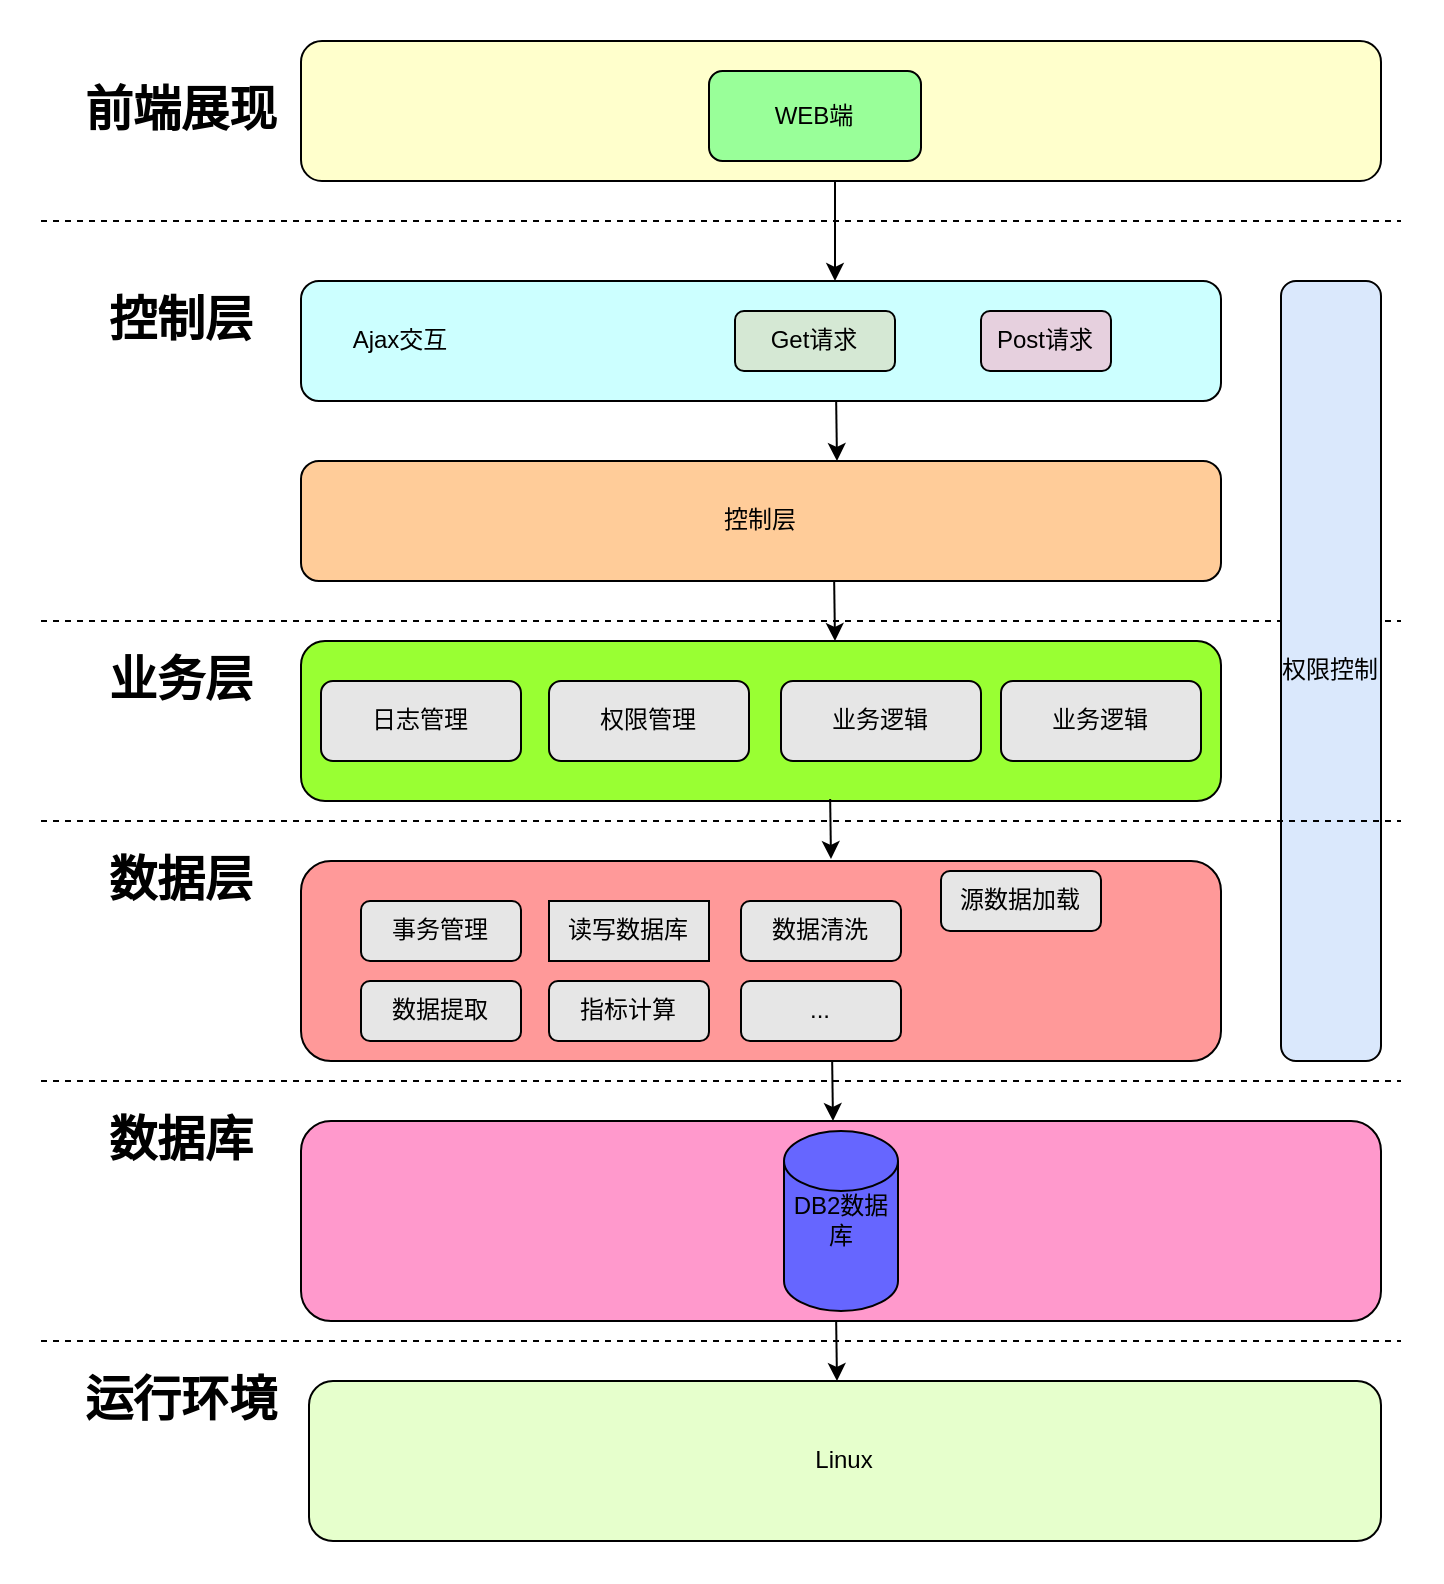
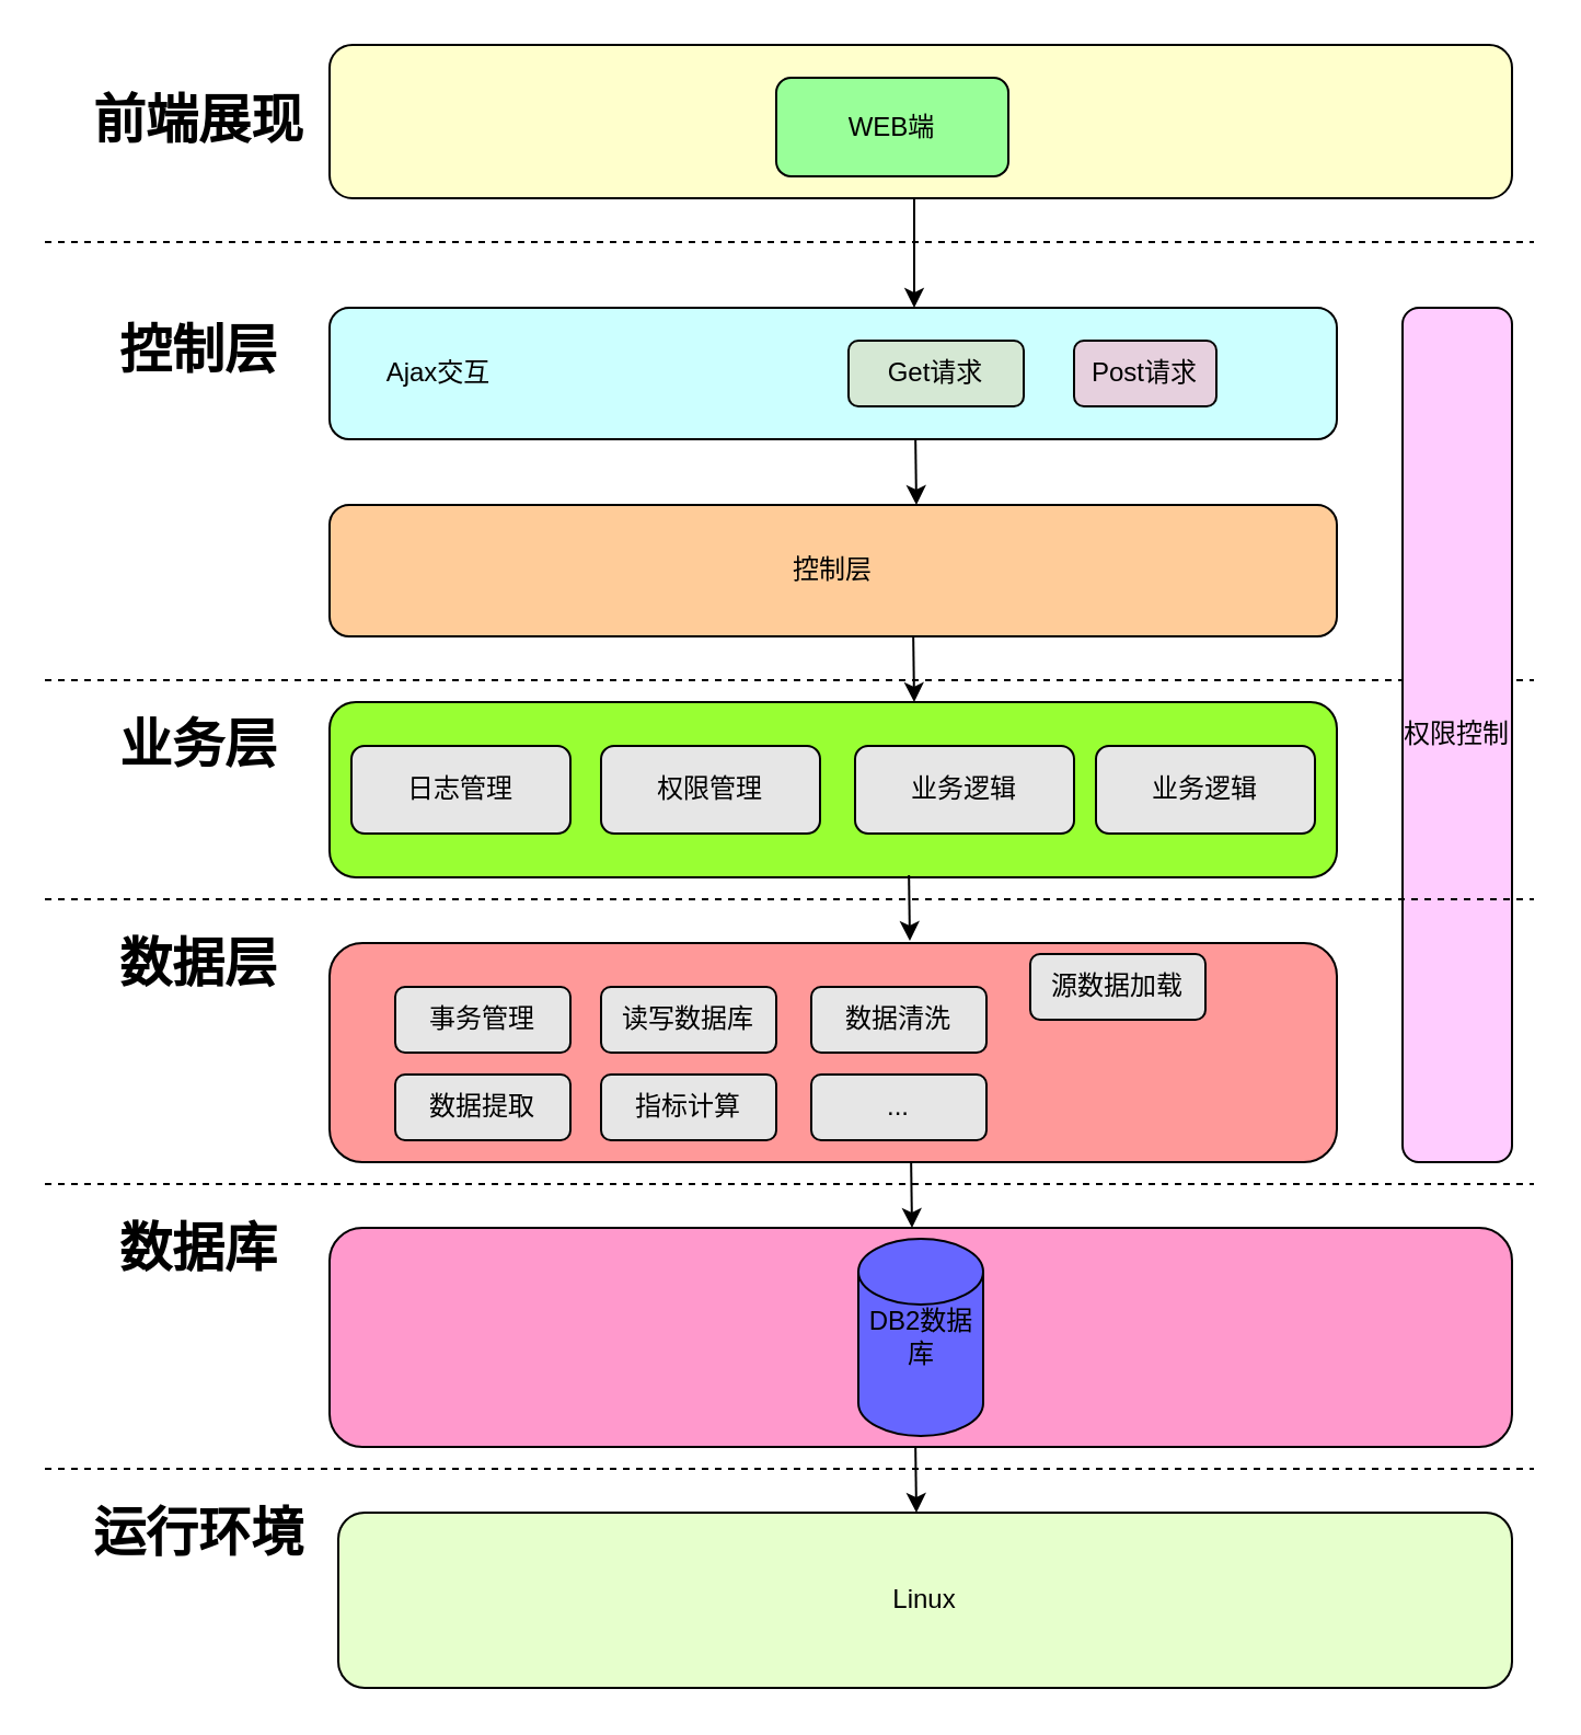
  <mxCell id="0" />
  <mxCell id="1" parent="0" />
  <mxCell id="2" value="" style="rounded=1;whiteSpace=wrap;html=1;fillColor=#FFFFCC;" parent="1" vertex="1"><mxGeometry x="150" y="20" width="540" height="70" as="geometry" /></mxCell>
  <mxCell id="3" value="" style="endArrow=none;dashed=1;html=1;" parent="1" edge="1"><mxGeometry width="50" height="50" relative="1" as="geometry"><mxPoint x="20" y="110" as="sourcePoint" /><mxPoint x="700" y="110" as="targetPoint" /><Array as="points"><mxPoint x="370" y="110" /></Array></mxGeometry></mxCell>
  <mxCell id="4" value="前端展现" style="text;strokeColor=none;fillColor=none;html=1;fontSize=24;fontStyle=1;verticalAlign=middle;align=center;" vertex="1" parent="1"><mxGeometry x="40" y="35" width="100" height="40" as="geometry" /></mxCell>
  <mxCell id="5" value="WEB端" style="rounded=1;whiteSpace=wrap;html=1;fillColor=#99FF99;" vertex="1" parent="1"><mxGeometry x="354" y="35" width="106" height="45" as="geometry" /></mxCell>
  <mxCell id="6" value="" style="rounded=1;whiteSpace=wrap;html=1;fillColor=#CCFFFF;" vertex="1" parent="1"><mxGeometry x="150" y="140" width="460" height="60" as="geometry" /></mxCell>
  <mxCell id="7" value="Ajax交互" style="text;html=1;strokeColor=none;fillColor=none;align=center;verticalAlign=middle;whiteSpace=wrap;rounded=0;" vertex="1" parent="1"><mxGeometry x="170" y="160" width="60" height="20" as="geometry" /></mxCell>
- <mxCell id="8" value="Get请求" style="rounded=1;whiteSpace=wrap;html=1;fillColor=#D5E8D4;" vertex="1" parent="1"><mxGeometry x="367" y="155" width="80" height="30" as="geometry" /></mxCell>
+ <mxCell id="8" value="Get请求" style="rounded=1;whiteSpace=wrap;html=1;fillColor=#D5E8D4;" vertex="1" parent="1"><mxGeometry x="387" y="155" width="80" height="30" as="geometry" /></mxCell>
  <mxCell id="9" value="Post请求" style="rounded=1;whiteSpace=wrap;html=1;fillColor=#E6D0DE;" vertex="1" parent="1"><mxGeometry x="490" y="155" width="65" height="30" as="geometry" /></mxCell>
  <mxCell id="10" value="" style="endArrow=none;dashed=1;html=1;" edge="1" parent="1"><mxGeometry width="50" height="50" relative="1" as="geometry"><mxPoint x="20" y="310" as="sourcePoint" /><mxPoint x="700" y="310" as="targetPoint" /></mxGeometry></mxCell>
  <mxCell id="11" value="控制层" style="text;strokeColor=none;fillColor=none;html=1;fontSize=24;fontStyle=1;verticalAlign=middle;align=center;" vertex="1" parent="1"><mxGeometry x="40" y="140" width="100" height="40" as="geometry" /></mxCell>
  <mxCell id="12" value="" style="endArrow=classic;html=1;" edge="1" parent="1"><mxGeometry width="50" height="50" relative="1" as="geometry"><mxPoint x="417" y="90" as="sourcePoint" /><mxPoint x="417" y="140" as="targetPoint" /></mxGeometry></mxCell>
  <mxCell id="13" value="控制层" style="rounded=1;whiteSpace=wrap;html=1;fillColor=#FFCC99;" vertex="1" parent="1"><mxGeometry x="150" y="230" width="460" height="60" as="geometry" /></mxCell>
  <mxCell id="14" value="" style="endArrow=classic;html=1;" edge="1" parent="1"><mxGeometry width="50" height="50" relative="1" as="geometry"><mxPoint x="417.58" y="200" as="sourcePoint" /><mxPoint x="418" y="230" as="targetPoint" /></mxGeometry></mxCell>
  <mxCell id="15" value="业务层" style="text;strokeColor=none;fillColor=none;html=1;fontSize=24;fontStyle=1;verticalAlign=middle;align=center;" vertex="1" parent="1"><mxGeometry x="40" y="320" width="100" height="40" as="geometry" /></mxCell>
- <mxCell id="16" value="权限控制" style="rounded=1;whiteSpace=wrap;html=1;fillColor=#dae8fc;" vertex="1" parent="1"><mxGeometry x="640" y="140" width="50" height="390" as="geometry" /></mxCell>
+ <mxCell id="16" value="权限控制" style="rounded=1;whiteSpace=wrap;html=1;fillColor=#FFCCFF;" vertex="1" parent="1"><mxGeometry x="640" y="140" width="50" height="390" as="geometry" /></mxCell>
  <mxCell id="17" value="" style="rounded=1;whiteSpace=wrap;html=1;fillColor=#99FF33;" vertex="1" parent="1"><mxGeometry x="150" y="320" width="460" height="80" as="geometry" /></mxCell>
  <mxCell id="18" value="" style="endArrow=none;dashed=1;html=1;" edge="1" parent="1"><mxGeometry width="50" height="50" relative="1" as="geometry"><mxPoint x="20" y="410" as="sourcePoint" /><mxPoint x="700" y="410" as="targetPoint" /></mxGeometry></mxCell>
  <mxCell id="19" value="数据层" style="text;strokeColor=none;fillColor=none;html=1;fontSize=24;fontStyle=1;verticalAlign=middle;align=center;" vertex="1" parent="1"><mxGeometry x="40" y="420" width="100" height="40" as="geometry" /></mxCell>
  <mxCell id="20" value="" style="rounded=1;whiteSpace=wrap;html=1;fillColor=#FF9999;" vertex="1" parent="1"><mxGeometry x="150" y="430" width="460" height="100" as="geometry" /></mxCell>
  <mxCell id="21" value="事务管理" style="rounded=1;whiteSpace=wrap;html=1;fillColor=#E6E6E6;" vertex="1" parent="1"><mxGeometry x="180" y="450" width="80" height="30" as="geometry" /></mxCell>
- <mxCell id="22" value="读写数据库" style="whiteSpace=wrap;html=1;fillColor=#E6E6E6;rounded=0;" vertex="1" parent="1"><mxGeometry x="274" y="450" width="80" height="30" as="geometry" /></mxCell>
+ <mxCell id="22" value="读写数据库" style="rounded=1;whiteSpace=wrap;html=1;fillColor=#E6E6E6;" vertex="1" parent="1"><mxGeometry x="274" y="450" width="80" height="30" as="geometry" /></mxCell>
  <mxCell id="23" value="数据清洗" style="rounded=1;whiteSpace=wrap;html=1;fillColor=#E6E6E6;" vertex="1" parent="1"><mxGeometry x="370" y="450" width="80" height="30" as="geometry" /></mxCell>
  <mxCell id="24" value="源数据加载" style="rounded=1;whiteSpace=wrap;html=1;fillColor=#E6E6E6;" vertex="1" parent="1"><mxGeometry x="470" y="435" width="80" height="30" as="geometry" /></mxCell>
  <mxCell id="25" value="数据提取" style="rounded=1;whiteSpace=wrap;html=1;fillColor=#E6E6E6;" vertex="1" parent="1"><mxGeometry x="180" y="490" width="80" height="30" as="geometry" /></mxCell>
  <mxCell id="26" value="指标计算" style="rounded=1;whiteSpace=wrap;html=1;fillColor=#E6E6E6;" vertex="1" parent="1"><mxGeometry x="274" y="490" width="80" height="30" as="geometry" /></mxCell>
  <mxCell id="27" value="..." style="rounded=1;whiteSpace=wrap;html=1;fillColor=#E6E6E6;" vertex="1" parent="1"><mxGeometry x="370" y="490" width="80" height="30" as="geometry" /></mxCell>
  <mxCell id="28" value="日志管理" style="rounded=1;whiteSpace=wrap;html=1;fillColor=#E6E6E6;" vertex="1" parent="1"><mxGeometry x="160" y="340" width="100" height="40" as="geometry" /></mxCell>
  <mxCell id="29" value="权限管理" style="rounded=1;whiteSpace=wrap;html=1;fillColor=#E6E6E6;" vertex="1" parent="1"><mxGeometry x="274" y="340" width="100" height="40" as="geometry" /></mxCell>
  <mxCell id="30" value="业务逻辑" style="rounded=1;whiteSpace=wrap;html=1;fillColor=#E6E6E6;" vertex="1" parent="1"><mxGeometry x="390" y="340" width="100" height="40" as="geometry" /></mxCell>
  <mxCell id="31" value="业务逻辑" style="rounded=1;whiteSpace=wrap;html=1;fillColor=#E6E6E6;" vertex="1" parent="1"><mxGeometry x="500" y="340" width="100" height="40" as="geometry" /></mxCell>
  <mxCell id="32" value="" style="endArrow=classic;html=1;" edge="1" parent="1"><mxGeometry width="50" height="50" relative="1" as="geometry"><mxPoint x="416.58" y="290" as="sourcePoint" /><mxPoint x="417" y="320" as="targetPoint" /></mxGeometry></mxCell>
  <mxCell id="33" value="" style="endArrow=classic;html=1;" edge="1" parent="1"><mxGeometry width="50" height="50" relative="1" as="geometry"><mxPoint x="414.58" y="399" as="sourcePoint" /><mxPoint x="415" y="429" as="targetPoint" /></mxGeometry></mxCell>
  <mxCell id="34" value="" style="endArrow=none;dashed=1;html=1;" edge="1" parent="1"><mxGeometry width="50" height="50" relative="1" as="geometry"><mxPoint x="20" y="540" as="sourcePoint" /><mxPoint x="700" y="540" as="targetPoint" /></mxGeometry></mxCell>
  <mxCell id="35" value="" style="endArrow=none;dashed=1;html=1;" edge="1" parent="1"><mxGeometry width="50" height="50" relative="1" as="geometry"><mxPoint x="20" y="670" as="sourcePoint" /><mxPoint x="700" y="670" as="targetPoint" /></mxGeometry></mxCell>
  <mxCell id="36" value="" style="rounded=1;whiteSpace=wrap;html=1;fillColor=#FF99CC;" vertex="1" parent="1"><mxGeometry x="150" y="560" width="540" height="100" as="geometry" /></mxCell>
  <mxCell id="37" value="DB2数据库" style="shape=cylinder2;whiteSpace=wrap;html=1;boundedLbl=1;backgroundOutline=1;size=15;fillColor=#6666FF;" vertex="1" parent="1"><mxGeometry x="391.5" y="565" width="57" height="90" as="geometry" /></mxCell>
  <mxCell id="38" value="数据库" style="text;strokeColor=none;fillColor=none;html=1;fontSize=24;fontStyle=1;verticalAlign=middle;align=center;" vertex="1" parent="1"><mxGeometry x="40" y="550" width="100" height="40" as="geometry" /></mxCell>
  <mxCell id="39" value="运行环境" style="text;strokeColor=none;fillColor=none;html=1;fontSize=24;fontStyle=1;verticalAlign=middle;align=center;" vertex="1" parent="1"><mxGeometry x="40" y="680" width="100" height="40" as="geometry" /></mxCell>
  <mxCell id="40" value="Linux" style="rounded=1;whiteSpace=wrap;html=1;fillColor=#E6FFCC;" vertex="1" parent="1"><mxGeometry x="154" y="690" width="536" height="80" as="geometry" /></mxCell>
  <mxCell id="41" value="" style="endArrow=classic;html=1;" edge="1" parent="1"><mxGeometry width="50" height="50" relative="1" as="geometry"><mxPoint x="415.58" y="530" as="sourcePoint" /><mxPoint x="416" y="560" as="targetPoint" /></mxGeometry></mxCell>
  <mxCell id="42" value="" style="endArrow=classic;html=1;" edge="1" parent="1"><mxGeometry width="50" height="50" relative="1" as="geometry"><mxPoint x="417.58" y="660" as="sourcePoint" /><mxPoint x="418" y="690" as="targetPoint" /></mxGeometry></mxCell>
